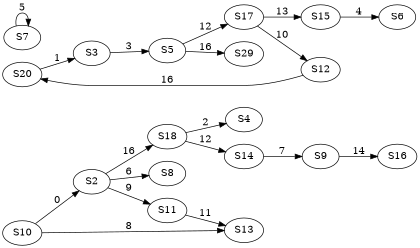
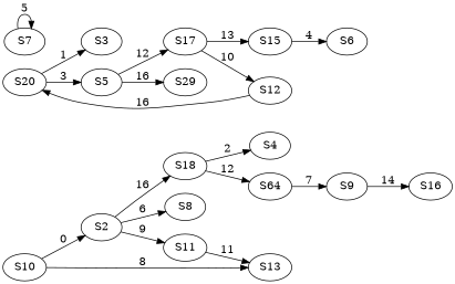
  strict digraph {
    rankdir=LR
    S10
    S2
    S13
    S18
    S8
    S11
    S4
-   S14
+   S14 [label=S64]
    S20
    S3
    S5
    S17
    n13 [label=S29]
    S9
    S15
    S12
    S6
    S7
    S16
    S10 -> S2 [label=0]
    S10 -> S13 [label=8]
    S2 -> S18 [label=16]
    S2 -> S8 [label=6]
    S2 -> S11 [label=9]
    S18 -> S4 [label=2]
    S18 -> S14 [label=12]
    S11 -> S13 [label=11]
    S14 -> S9 [label=7]
    S20 -> S3 [label=1]
-   S3 -> S5 [label=3]
+   S20 -> S5 [label=3]
    S5 -> S17 [label=12]
    S5 -> n13 [label=16]
    S17 -> S15 [label=13]
    S17 -> S12 [label=10]
    S9 -> S16 [label=14]
    S15 -> S6 [label=4]
    S12 -> S20 [label=16]
    S7 -> S7 [label=5]
  }
